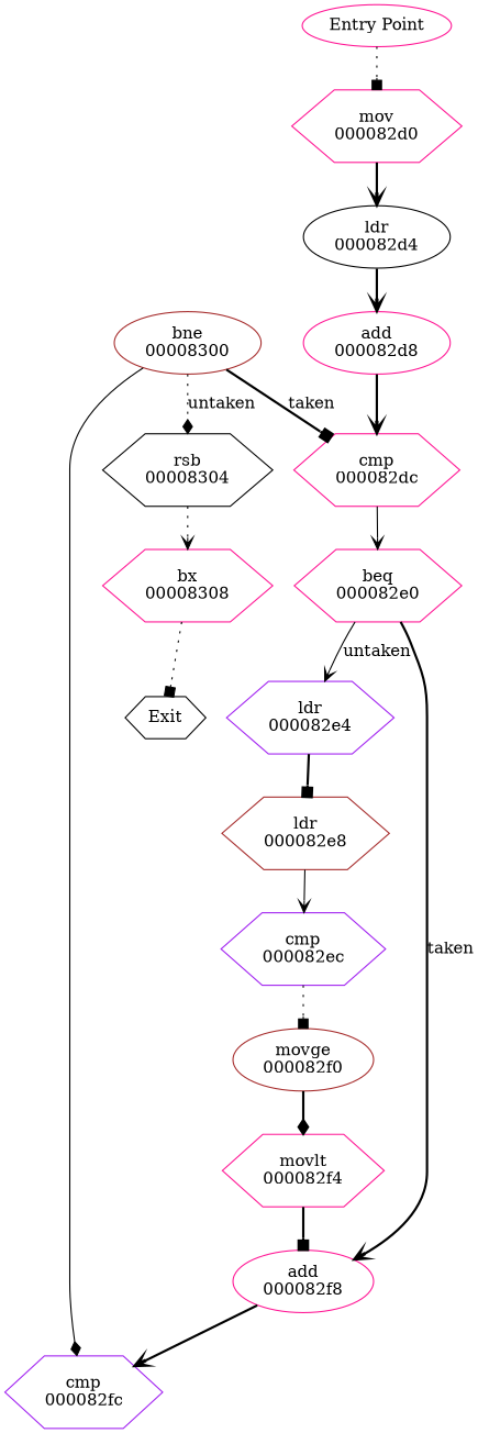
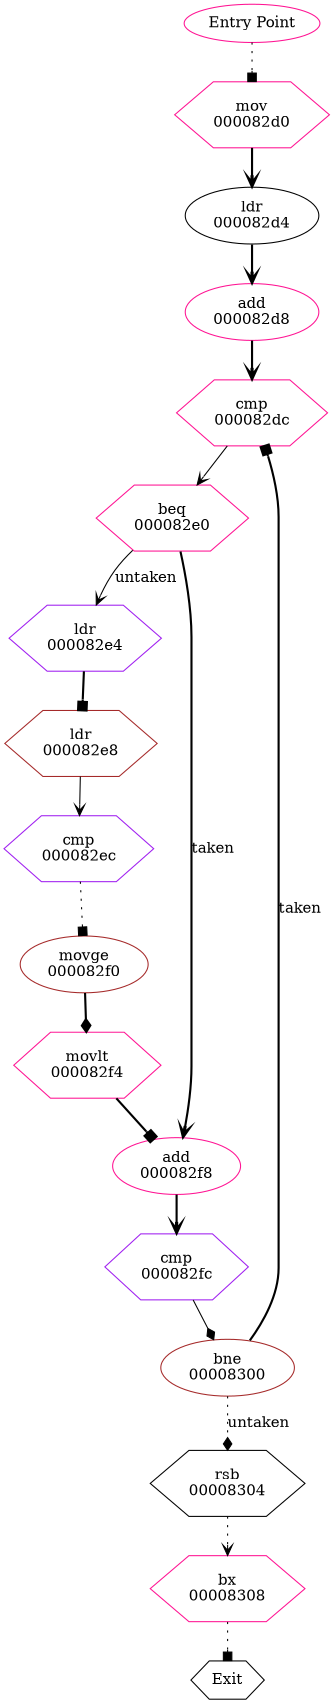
  digraph {
    node [color=deeppink shape=hexagon]
    edge [arrowhead=vee style=bold]
    n1 [label="mov\n000082d0"]
    n2 [color=black label="ldr\n000082d4" shape=ellipse]
    "Entry Point" [shape=ellipse]
    n4 [label="add\n000082d8" shape=ellipse]
    n5 [label="cmp\n000082dc"]
    n6 [label="beq\n000082e0"]
    n7 [color=purple label="ldr\n000082e4"]
    n8 [label="add\n000082f8" shape=ellipse]
    n9 [color=brown label="ldr\n000082e8"]
    n10 [color=purple label="cmp\n000082fc"]
    n11 [color=purple label="cmp\n000082ec"]
    n12 [color=brown label="bne\n00008300" shape=ellipse]
    n13 [color=brown label="movge\n000082f0" shape=ellipse]
    n14 [label="movlt\n000082f4"]
    n15 [color=black label="rsb\n00008304"]
    n16 [label="bx\n00008308"]
    Exit [color=black]
    n1 -> n2
    n2 -> n4
    "Entry Point" -> n1 [arrowhead=box style=dotted]
    n4 -> n5
    n5 -> n6 [style=solid]
    n6 -> n7 [label=untaken style=solid]
    n6 -> n8 [label=taken]
    n7 -> n9 [arrowhead=box]
    n8 -> n10
    n9 -> n11 [style=solid]
-   n12 -> n10 [arrowhead=diamond style=solid]
+   n10 -> n12 [arrowhead=diamond style=solid]
    n11 -> n13 [arrowhead=box style=dotted]
    n12 -> n5 [arrowhead=box label=taken]
    n12 -> n15 [arrowhead=diamond label=untaken style=dotted]
    n13 -> n14 [arrowhead=diamond]
    n14 -> n8 [arrowhead=box]
    n15 -> n16 [style=dotted]
    n16 -> Exit [arrowhead=box style=dotted]
  }
